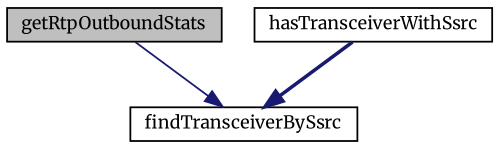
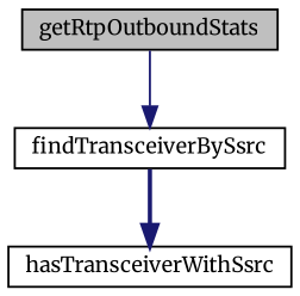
  digraph {
    fontname=Merriweather
    rankdir=TB
    node [color=black fillcolor=white fontname=Merriweather fontsize=10 shape=record style=filled]
    edge [color=midnightblue fontname=Merriweather fontsize=10 labelfontname=Helvetica labelfontsize=10]
    n1 [fillcolor=grey75 fontcolor=black height=0.2 label=getRtpOutboundStats width=0.4]
    n2 [height=0.2 label=findTransceiverBySsrc width=0.4]
    n3 [height=0.2 label=hasTransceiverWithSsrc width=0.4]
    n1 -> n2 [style=solid]
-   n3 -> n2 [style=bold]
+   n2 -> n3 [style=bold]
  }
